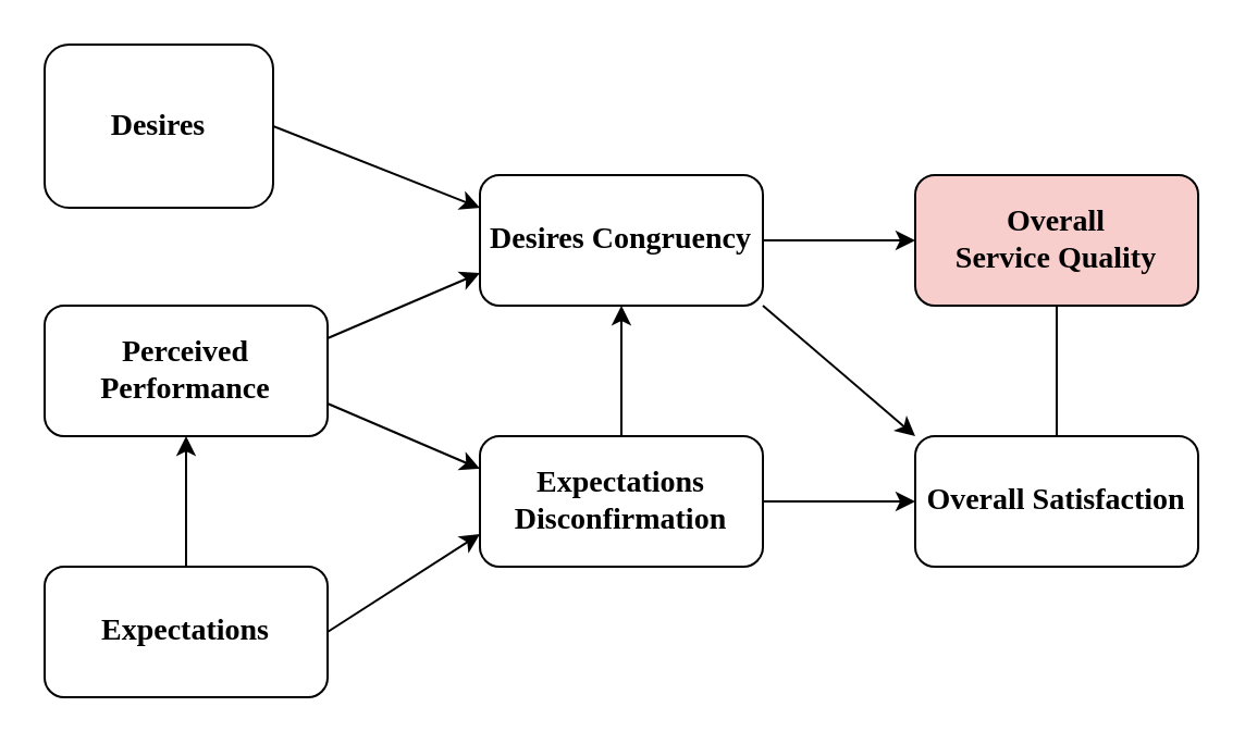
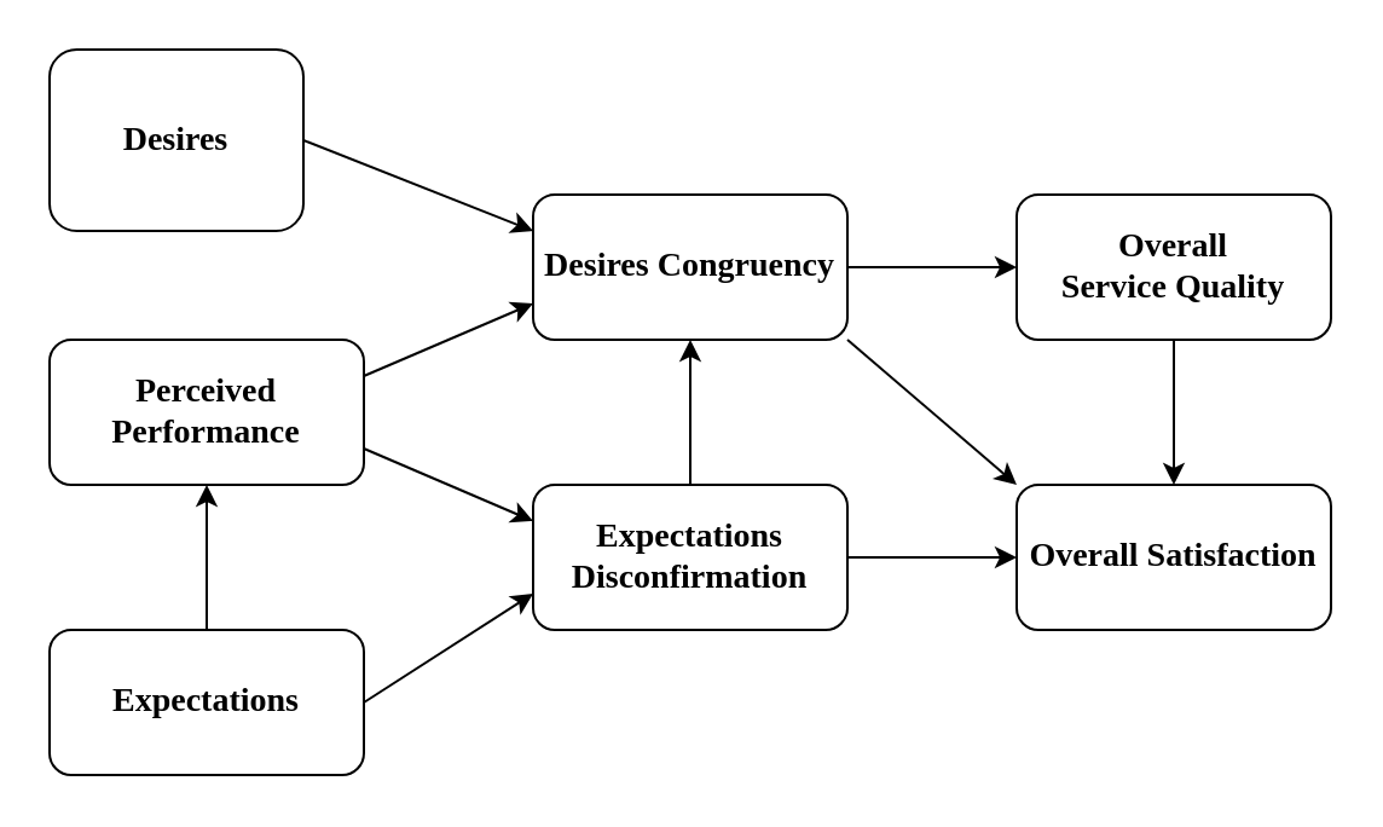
  <mxCell id="0" />
  <mxCell id="1" parent="0" />
  <mxCell id="2" style="rounded=0;orthogonalLoop=1;jettySize=auto;html=1;exitX=1;exitY=0.25;exitDx=0;exitDy=0;entryX=0;entryY=0.75;entryDx=0;entryDy=0;" edge="1" parent="1" source="3" target="11"><mxGeometry relative="1" as="geometry" /></mxCell>
  <mxCell id="3" value="&lt;b&gt;&lt;font style=&quot;font-size: 14px;&quot; face=&quot;Verdana&quot;&gt;Perceived Performance&lt;/font&gt;&lt;/b&gt;" style="rounded=1;whiteSpace=wrap;html=1;" parent="1" vertex="1"><mxGeometry x="20" y="140" width="130" height="60" as="geometry" /></mxCell>
  <mxCell id="4" value="" style="rounded=0;orthogonalLoop=1;jettySize=auto;html=1;entryX=0;entryY=0.25;entryDx=0;entryDy=0;exitX=1;exitY=0.5;exitDx=0;exitDy=0;" parent="1" source="5" target="11" edge="1"><mxGeometry relative="1" as="geometry" /></mxCell>
  <mxCell id="5" value="&lt;b&gt;&lt;font style=&quot;font-size: 14px;&quot; face=&quot;Verdana&quot;&gt;Desires&lt;/font&gt;&lt;/b&gt;" style="rounded=1;whiteSpace=wrap;html=1;" parent="1" vertex="1"><mxGeometry x="20" y="20" width="105" height="75" as="geometry" /></mxCell>
  <mxCell id="6" value="" style="edgeStyle=orthogonalEdgeStyle;rounded=0;orthogonalLoop=1;jettySize=auto;html=1;" edge="1" parent="1" source="8" target="3"><mxGeometry relative="1" as="geometry" /></mxCell>
  <mxCell id="7" style="rounded=0;orthogonalLoop=1;jettySize=auto;html=1;entryX=0;entryY=0.75;entryDx=0;entryDy=0;exitX=1;exitY=0.5;exitDx=0;exitDy=0;" edge="1" parent="1" source="8" target="14"><mxGeometry relative="1" as="geometry"><mxPoint x="150" y="260" as="sourcePoint" /></mxGeometry></mxCell>
  <mxCell id="8" value="&lt;b&gt;&lt;font style=&quot;font-size: 14px;&quot; face=&quot;Verdana&quot;&gt;Expectations&lt;/font&gt;&lt;/b&gt;" style="rounded=1;whiteSpace=wrap;html=1;" parent="1" vertex="1"><mxGeometry x="20" y="260" width="130" height="60" as="geometry" /></mxCell>
  <mxCell id="9" value="" style="edgeStyle=orthogonalEdgeStyle;rounded=0;orthogonalLoop=1;jettySize=auto;html=1;" parent="1" source="11" target="16" edge="1"><mxGeometry relative="1" as="geometry" /></mxCell>
  <mxCell id="10" style="rounded=0;orthogonalLoop=1;jettySize=auto;html=1;exitX=1;exitY=1;exitDx=0;exitDy=0;entryX=0;entryY=0;entryDx=0;entryDy=0;" edge="1" parent="1" source="11" target="17"><mxGeometry relative="1" as="geometry" /></mxCell>
  <mxCell id="11" value="&lt;b&gt;&lt;font style=&quot;font-size: 14px;&quot; face=&quot;Verdana&quot;&gt;Desires Congruency&lt;/font&gt;&lt;/b&gt;" style="rounded=1;whiteSpace=wrap;html=1;" parent="1" vertex="1"><mxGeometry x="220" y="80" width="130" height="60" as="geometry" /></mxCell>
  <mxCell id="12" value="" style="edgeStyle=orthogonalEdgeStyle;rounded=0;orthogonalLoop=1;jettySize=auto;html=1;" parent="1" source="14" target="17" edge="1"><mxGeometry relative="1" as="geometry" /></mxCell>
  <mxCell id="13" value="" style="edgeStyle=orthogonalEdgeStyle;rounded=0;orthogonalLoop=1;jettySize=auto;html=1;" edge="1" parent="1" source="14" target="11"><mxGeometry relative="1" as="geometry" /></mxCell>
  <mxCell id="14" value="&lt;b&gt;&lt;font style=&quot;font-size: 14px;&quot; face=&quot;Verdana&quot;&gt;Expectations Disconfirmation&lt;/font&gt;&lt;/b&gt;" style="rounded=1;whiteSpace=wrap;html=1;" parent="1" vertex="1"><mxGeometry x="220" y="200" width="130" height="60" as="geometry" /></mxCell>
- <mxCell id="15" style="edgeStyle=orthogonalEdgeStyle;rounded=0;orthogonalLoop=1;jettySize=auto;html=1;exitX=0.5;exitY=1;exitDx=0;exitDy=0;entryX=0.5;entryY=0;entryDx=0;entryDy=0;endArrow=none;" edge="1" parent="1" source="16" target="17"><mxGeometry relative="1" as="geometry" /></mxCell>
- <mxCell id="16" value="&lt;b&gt;&lt;font style=&quot;font-size: 14px;&quot; face=&quot;Verdana&quot;&gt;Overall &lt;br&gt;Service Quality&lt;/font&gt;&lt;/b&gt;" style="rounded=1;whiteSpace=wrap;html=1;fillColor=#f8cecc;" parent="1" vertex="1"><mxGeometry x="420" y="80" width="130" height="60" as="geometry" /></mxCell>
+ <mxCell id="15" style="edgeStyle=orthogonalEdgeStyle;rounded=0;orthogonalLoop=1;jettySize=auto;html=1;exitX=0.5;exitY=1;exitDx=0;exitDy=0;entryX=0.5;entryY=0;entryDx=0;entryDy=0;" edge="1" parent="1" source="16" target="17"><mxGeometry relative="1" as="geometry" /></mxCell>
+ <mxCell id="16" value="&lt;b&gt;&lt;font style=&quot;font-size: 14px;&quot; face=&quot;Verdana&quot;&gt;Overall &lt;br&gt;Service Quality&lt;/font&gt;&lt;/b&gt;" style="rounded=1;whiteSpace=wrap;html=1;" parent="1" vertex="1"><mxGeometry x="420" y="80" width="130" height="60" as="geometry" /></mxCell>
  <mxCell id="17" value="&lt;b&gt;&lt;font style=&quot;font-size: 14px;&quot; face=&quot;Verdana&quot;&gt;Overall Satisfaction&lt;/font&gt;&lt;/b&gt;" style="rounded=1;whiteSpace=wrap;html=1;" parent="1" vertex="1"><mxGeometry x="420" y="200" width="130" height="60" as="geometry" /></mxCell>
  <mxCell id="18" value="" style="rounded=0;orthogonalLoop=1;jettySize=auto;html=1;entryX=0;entryY=0.25;entryDx=0;entryDy=0;exitX=1;exitY=0.75;exitDx=0;exitDy=0;" parent="1" source="3" target="14" edge="1"><mxGeometry relative="1" as="geometry"><mxPoint x="150" y="180" as="sourcePoint" /><mxPoint x="230" y="120" as="targetPoint" /></mxGeometry></mxCell>
